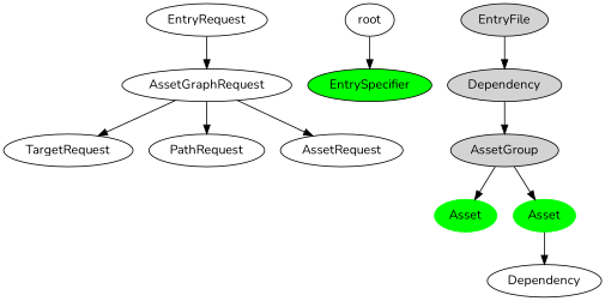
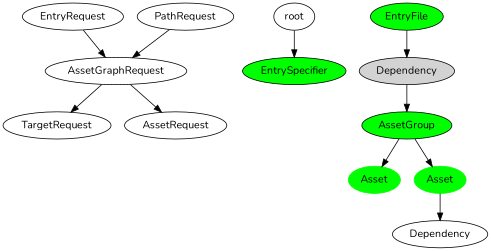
  digraph {
    fontname=Nunito
    node [fontname=Nunito]
    edge [fontname=Nunito]
    AssetGraphRequest
    EntryRequest
    TargetRequest
    PathRequest
    AssetRequest
    EntrySpecifier [fillcolor=green style=filled]
-   EntryFile [style=filled]
+   EntryFile [style=filled fillcolor=green]
    n8 [label=Dependency style=filled]
-   AssetGroup [style=filled]
+   AssetGroup [style=filled fillcolor=green]
    n10 [color=green label=Asset style=filled]
    n11 [color=green label=Asset style=filled]
    n12 [label=Dependency]
    root
    subgraph sub_1 {
      AssetGraphRequest
      EntryRequest
      TargetRequest
      PathRequest
      AssetRequest
    }
    subgraph sub_2 {
      EntrySpecifier
      EntryFile
      n8
      AssetGroup
      n10
      n11
      n12
      root
    }
    AssetGraphRequest -> TargetRequest
-   AssetGraphRequest -> PathRequest
+   PathRequest -> AssetGraphRequest
    AssetGraphRequest -> AssetRequest
    EntryRequest -> AssetGraphRequest
    EntryFile -> n8
    n8 -> AssetGroup
    AssetGroup -> n10
    AssetGroup -> n11
    n11 -> n12
    root -> EntrySpecifier
  }
